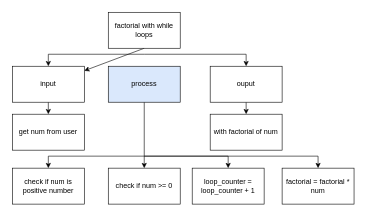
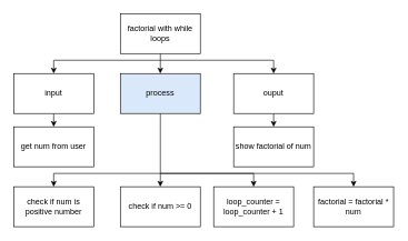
  <mxCell id="0" />
  <mxCell id="1" parent="0" />
- <mxCell id="2" style="edgeStyle=none;html=1;exitX=0.5;exitY=1;exitDx=0;exitDy=0;" edge="1" parent="1" source="5" target="14"><mxGeometry relative="1" as="geometry" /></mxCell>
+ <mxCell id="2" style="edgeStyle=none;html=1;exitX=0.5;exitY=1;exitDx=0;exitDy=0;" edge="1" parent="1" source="5" target="12"><mxGeometry relative="1" as="geometry" /></mxCell>
  <mxCell id="3" style="edgeStyle=none;html=1;entryX=0.5;entryY=0;entryDx=0;entryDy=0;rounded=0;" edge="1" parent="1" target="14"><mxGeometry relative="1" as="geometry"><mxPoint x="240" y="90" as="sourcePoint" /><Array as="points"><mxPoint x="80" y="90" /></Array></mxGeometry></mxCell>
  <mxCell id="4" style="edgeStyle=none;rounded=0;html=1;entryX=0.5;entryY=0;entryDx=0;entryDy=0;" edge="1" parent="1" target="7"><mxGeometry relative="1" as="geometry"><mxPoint x="240" y="90" as="sourcePoint" /><Array as="points"><mxPoint x="410" y="90" /></Array></mxGeometry></mxCell>
  <mxCell id="5" value="factorial with while loops" style="whiteSpace=wrap;html=1;" vertex="1" parent="1"><mxGeometry x="180" y="20" width="120" height="60" as="geometry" /></mxCell>
  <mxCell id="6" style="edgeStyle=none;rounded=0;html=1;exitX=0.5;exitY=1;exitDx=0;exitDy=0;" edge="1" parent="1" source="7" target="20"><mxGeometry relative="1" as="geometry" /></mxCell>
  <mxCell id="7" value="ouput" style="whiteSpace=wrap;html=1;" vertex="1" parent="1"><mxGeometry x="350" y="110" width="120" height="60" as="geometry" /></mxCell>
  <mxCell id="8" style="edgeStyle=none;html=1;exitX=0.5;exitY=1;exitDx=0;exitDy=0;" edge="1" parent="1" source="12" target="17"><mxGeometry relative="1" as="geometry" /></mxCell>
  <mxCell id="9" style="edgeStyle=none;rounded=0;html=1;entryX=0.5;entryY=0;entryDx=0;entryDy=0;" edge="1" parent="1" target="16"><mxGeometry relative="1" as="geometry"><mxPoint x="240" y="260" as="sourcePoint" /><Array as="points"><mxPoint x="80" y="260" /></Array></mxGeometry></mxCell>
  <mxCell id="10" style="edgeStyle=none;rounded=0;html=1;entryX=0.5;entryY=0;entryDx=0;entryDy=0;" edge="1" parent="1" target="18"><mxGeometry relative="1" as="geometry"><mxPoint x="240" y="260" as="sourcePoint" /><Array as="points"><mxPoint x="380" y="260" /></Array></mxGeometry></mxCell>
  <mxCell id="11" style="edgeStyle=none;rounded=0;html=1;entryX=0.5;entryY=0;entryDx=0;entryDy=0;" edge="1" parent="1" target="19"><mxGeometry relative="1" as="geometry"><mxPoint x="240" y="260" as="sourcePoint" /><Array as="points"><mxPoint x="530" y="260" /></Array></mxGeometry></mxCell>
  <mxCell id="12" value="process" style="whiteSpace=wrap;html=1;fillColor=#dae8fc;" vertex="1" parent="1"><mxGeometry x="180" y="110" width="120" height="60" as="geometry" /></mxCell>
  <mxCell id="13" style="edgeStyle=none;rounded=0;html=1;exitX=0.5;exitY=1;exitDx=0;exitDy=0;" edge="1" parent="1" source="14" target="15"><mxGeometry relative="1" as="geometry" /></mxCell>
  <mxCell id="14" value="input" style="whiteSpace=wrap;html=1;" vertex="1" parent="1"><mxGeometry x="20" y="110" width="120" height="60" as="geometry" /></mxCell>
  <mxCell id="15" value="get num from user" style="whiteSpace=wrap;html=1;" vertex="1" parent="1"><mxGeometry x="20" y="190" width="120" height="60" as="geometry" /></mxCell>
  <mxCell id="16" value="check if num is positive number" style="whiteSpace=wrap;html=1;" vertex="1" parent="1"><mxGeometry x="20" y="280" width="120" height="60" as="geometry" /></mxCell>
  <mxCell id="17" value="check if num &amp;gt;= 0" style="whiteSpace=wrap;html=1;" vertex="1" parent="1"><mxGeometry x="180" y="280" width="120" height="60" as="geometry" /></mxCell>
  <mxCell id="18" value="loop_counter = loop_counter + 1" style="whiteSpace=wrap;html=1;" vertex="1" parent="1"><mxGeometry x="320" y="280" width="120" height="60" as="geometry" /></mxCell>
  <mxCell id="19" value="factorial = factorial * num" style="whiteSpace=wrap;html=1;" vertex="1" parent="1"><mxGeometry x="470" y="280" width="120" height="60" as="geometry" /></mxCell>
- <mxCell id="20" value="with factorial of num" style="whiteSpace=wrap;html=1;" vertex="1" parent="1"><mxGeometry x="350" y="190" width="120" height="60" as="geometry" /></mxCell>
+ <mxCell id="20" value="show factorial of num" style="whiteSpace=wrap;html=1;" vertex="1" parent="1"><mxGeometry x="350" y="190" width="120" height="60" as="geometry" /></mxCell>
